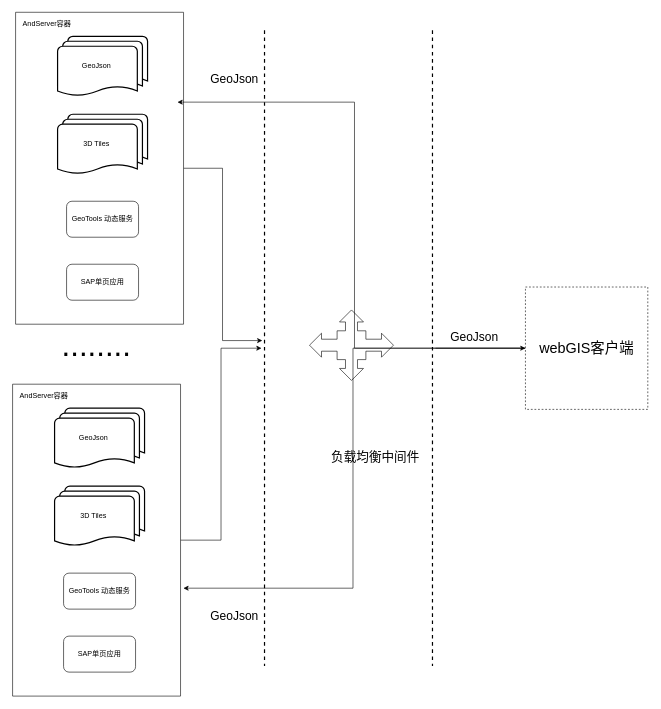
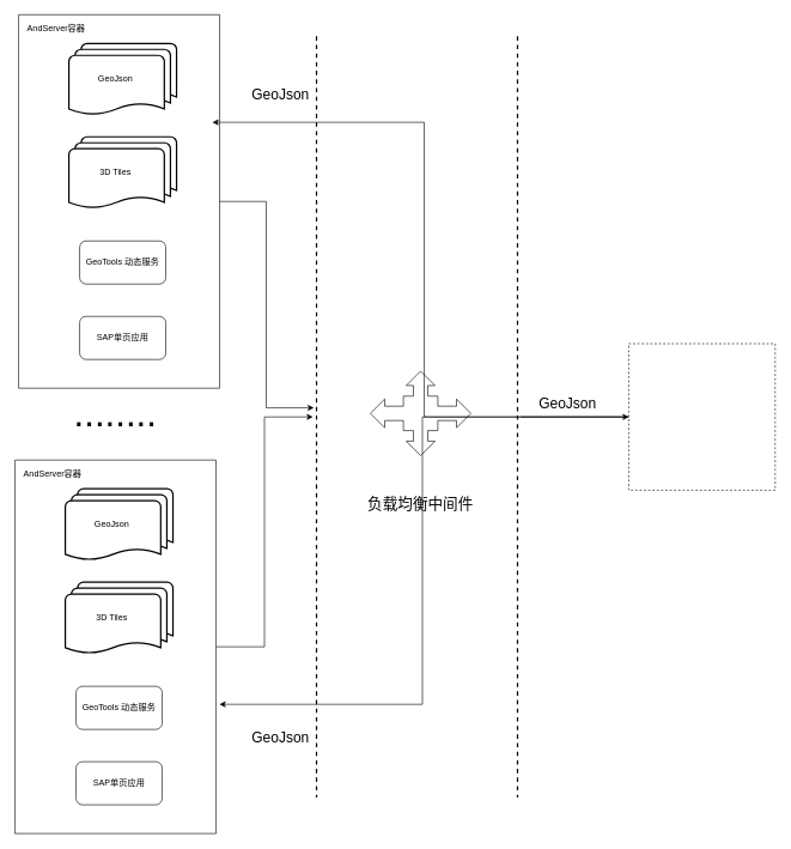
  <mxCell id="0" />
  <mxCell id="1" parent="0" />
  <mxCell id="2" value="" style="edgeStyle=orthogonalEdgeStyle;rounded=0;orthogonalLoop=1;jettySize=auto;html=1;entryX=0.488;entryY=0.867;entryDx=0;entryDy=0;entryPerimeter=0;" edge="1" parent="1" source="3" target="26"><mxGeometry relative="1" as="geometry"><mxPoint x="385" y="570" as="targetPoint" /></mxGeometry></mxCell>
  <mxCell id="3" value="" style="verticalLabelPosition=bottom;verticalAlign=top;html=1;shape=mxgraph.basic.rect;fillColor2=none;strokeWidth=1;size=20;indent=5;" vertex="1" parent="1"><mxGeometry x="25" y="20" width="280" height="520" as="geometry" /></mxCell>
  <mxCell id="4" value="" style="strokeWidth=2;html=1;shape=mxgraph.flowchart.multi-document;whiteSpace=wrap;" vertex="1" parent="1"><mxGeometry x="95" y="190" width="150" height="100" as="geometry" /></mxCell>
  <mxCell id="5" value="3D Tiles" style="text;html=1;strokeColor=none;fillColor=none;align=center;verticalAlign=middle;whiteSpace=wrap;rounded=0;" vertex="1" parent="1"><mxGeometry x="125" y="230" width="70" height="20" as="geometry" /></mxCell>
  <mxCell id="6" value="" style="rounded=1;whiteSpace=wrap;html=1;" vertex="1" parent="1"><mxGeometry x="110" y="335" width="120" height="60" as="geometry" /></mxCell>
  <mxCell id="7" value="GeoTools 动态服务" style="text;html=1;strokeColor=none;fillColor=none;align=center;verticalAlign=middle;whiteSpace=wrap;rounded=0;" vertex="1" parent="1"><mxGeometry x="110" y="355" width="120" height="20" as="geometry" /></mxCell>
  <mxCell id="8" value="" style="rounded=1;whiteSpace=wrap;html=1;" vertex="1" parent="1"><mxGeometry x="110" y="440" width="120" height="60" as="geometry" /></mxCell>
  <mxCell id="9" value="SAP单页应用" style="text;html=1;strokeColor=none;fillColor=none;align=center;verticalAlign=middle;whiteSpace=wrap;rounded=0;" vertex="1" parent="1"><mxGeometry x="110" y="460" width="120" height="20" as="geometry" /></mxCell>
  <mxCell id="10" value="" style="strokeWidth=2;html=1;shape=mxgraph.flowchart.multi-document;whiteSpace=wrap;" vertex="1" parent="1"><mxGeometry x="95" y="60" width="150" height="100" as="geometry" /></mxCell>
  <mxCell id="11" value="GeoJson" style="text;html=1;strokeColor=none;fillColor=none;align=center;verticalAlign=middle;whiteSpace=wrap;rounded=0;" vertex="1" parent="1"><mxGeometry x="125" y="100" width="70" height="20" as="geometry" /></mxCell>
  <mxCell id="12" value="AndServer容器" style="text;html=1;strokeColor=none;fillColor=none;align=center;verticalAlign=middle;whiteSpace=wrap;rounded=0;" vertex="1" parent="1"><mxGeometry x="30" y="30" width="95" height="20" as="geometry" /></mxCell>
  <mxCell id="13" value="" style="edgeStyle=orthogonalEdgeStyle;rounded=0;orthogonalLoop=1;jettySize=auto;html=1;" edge="1" parent="1" source="14" target="26"><mxGeometry relative="1" as="geometry" /></mxCell>
  <mxCell id="14" value="" style="verticalLabelPosition=bottom;verticalAlign=top;html=1;shape=mxgraph.basic.rect;fillColor2=none;strokeWidth=1;size=20;indent=5;" vertex="1" parent="1"><mxGeometry x="20" y="640" width="280" height="520" as="geometry" /></mxCell>
  <mxCell id="15" value="" style="strokeWidth=2;html=1;shape=mxgraph.flowchart.multi-document;whiteSpace=wrap;" vertex="1" parent="1"><mxGeometry x="90" y="810" width="150" height="100" as="geometry" /></mxCell>
  <mxCell id="16" value="3D Tiles" style="text;html=1;strokeColor=none;fillColor=none;align=center;verticalAlign=middle;whiteSpace=wrap;rounded=0;" vertex="1" parent="1"><mxGeometry x="120" y="850" width="70" height="20" as="geometry" /></mxCell>
  <mxCell id="17" value="" style="rounded=1;whiteSpace=wrap;html=1;" vertex="1" parent="1"><mxGeometry x="105" y="955" width="120" height="60" as="geometry" /></mxCell>
  <mxCell id="18" value="GeoTools 动态服务" style="text;html=1;strokeColor=none;fillColor=none;align=center;verticalAlign=middle;whiteSpace=wrap;rounded=0;" vertex="1" parent="1"><mxGeometry x="105" y="975" width="120" height="20" as="geometry" /></mxCell>
  <mxCell id="19" value="" style="rounded=1;whiteSpace=wrap;html=1;" vertex="1" parent="1"><mxGeometry x="105" y="1060" width="120" height="60" as="geometry" /></mxCell>
  <mxCell id="20" value="SAP单页应用" style="text;html=1;strokeColor=none;fillColor=none;align=center;verticalAlign=middle;whiteSpace=wrap;rounded=0;" vertex="1" parent="1"><mxGeometry x="105" y="1080" width="120" height="20" as="geometry" /></mxCell>
  <mxCell id="21" value="" style="strokeWidth=2;html=1;shape=mxgraph.flowchart.multi-document;whiteSpace=wrap;" vertex="1" parent="1"><mxGeometry x="90" y="680" width="150" height="100" as="geometry" /></mxCell>
  <mxCell id="22" value="GeoJson" style="text;html=1;strokeColor=none;fillColor=none;align=center;verticalAlign=middle;whiteSpace=wrap;rounded=0;" vertex="1" parent="1"><mxGeometry x="120" y="720" width="70" height="20" as="geometry" /></mxCell>
  <mxCell id="23" value="AndServer容器" style="text;html=1;strokeColor=none;fillColor=none;align=center;verticalAlign=middle;whiteSpace=wrap;rounded=0;" vertex="1" parent="1"><mxGeometry x="25" y="650" width="95" height="20" as="geometry" /></mxCell>
  <mxCell id="24" value="&lt;font style=&quot;font-size: 52px&quot;&gt;........&lt;/font&gt;" style="text;html=1;strokeColor=none;fillColor=none;align=center;verticalAlign=middle;whiteSpace=wrap;rounded=0;" vertex="1" parent="1"><mxGeometry x="80" y="540" width="160" height="70" as="geometry" /></mxCell>
  <mxCell id="25" value="" style="html=1;shadow=0;dashed=0;align=center;verticalAlign=middle;shape=mxgraph.arrows2.calloutQuadArrow;dy=10;dx=20;notch=24;arrowHead=10;" vertex="1" parent="1"><mxGeometry x="515" y="516.25" width="140" height="117.5" as="geometry" /></mxCell>
  <mxCell id="26" value="" style="line;strokeWidth=2;direction=south;html=1;dashed=1;" vertex="1" parent="1"><mxGeometry x="435" y="50" width="10" height="1060" as="geometry" /></mxCell>
  <mxCell id="27" value="" style="edgeStyle=orthogonalEdgeStyle;rounded=0;orthogonalLoop=1;jettySize=auto;html=1;" edge="1" parent="1" source="28" target="32"><mxGeometry relative="1" as="geometry" /></mxCell>
  <mxCell id="28" value="" style="line;strokeWidth=2;direction=south;html=1;dashed=1;" vertex="1" parent="1"><mxGeometry x="715" y="50" width="10" height="1060" as="geometry" /></mxCell>
- <mxCell id="29" value="&lt;font style=&quot;font-size: 21px&quot;&gt;负载均衡中间件&lt;/font&gt;" style="text;html=1;strokeColor=none;fillColor=none;align=center;verticalAlign=middle;whiteSpace=wrap;rounded=0;dashed=1;" vertex="1" parent="1"><mxGeometry x="545" y="720" width="160" height="80" as="geometry" /></mxCell>
+ <mxCell id="29" value="&lt;font style=&quot;font-size: 21px&quot;&gt;负载均衡中间件&lt;/font&gt;" style="text;html=1;strokeColor=none;fillColor=none;align=center;verticalAlign=middle;whiteSpace=wrap;rounded=0;dashed=1;" vertex="1" parent="1"><mxGeometry x="505" y="660" width="160" height="80" as="geometry" /></mxCell>
  <mxCell id="30" style="edgeStyle=orthogonalEdgeStyle;rounded=0;orthogonalLoop=1;jettySize=auto;html=1;entryX=0.964;entryY=0.288;entryDx=0;entryDy=0;entryPerimeter=0;" edge="1" parent="1" source="32" target="3"><mxGeometry relative="1" as="geometry" /></mxCell>
  <mxCell id="31" style="edgeStyle=orthogonalEdgeStyle;rounded=0;orthogonalLoop=1;jettySize=auto;html=1;entryX=1.017;entryY=0.654;entryDx=0;entryDy=0;entryPerimeter=0;" edge="1" parent="1" source="32" target="14"><mxGeometry relative="1" as="geometry" /></mxCell>
  <mxCell id="32" value="" style="whiteSpace=wrap;html=1;aspect=fixed;dashed=1;" vertex="1" parent="1"><mxGeometry x="875" y="478" width="204" height="204" as="geometry" /></mxCell>
- <mxCell id="33" value="&lt;font style=&quot;font-size: 24px&quot;&gt;webGIS客户端&lt;/font&gt;" style="text;html=1;strokeColor=none;fillColor=none;align=center;verticalAlign=middle;whiteSpace=wrap;rounded=0;dashed=1;" vertex="1" parent="1"><mxGeometry x="891" y="556.25" width="172" height="47.5" as="geometry" /></mxCell>
  <mxCell id="34" value="&lt;font style=&quot;font-size: 20px&quot;&gt;GeoJson&lt;/font&gt;" style="text;html=1;strokeColor=none;fillColor=none;align=center;verticalAlign=middle;whiteSpace=wrap;rounded=0;dashed=1;" vertex="1" parent="1"><mxGeometry x="735" y="530" width="110" height="60" as="geometry" /></mxCell>
  <mxCell id="35" value="&lt;font style=&quot;font-size: 20px&quot;&gt;GeoJson&lt;/font&gt;" style="text;html=1;strokeColor=none;fillColor=none;align=center;verticalAlign=middle;whiteSpace=wrap;rounded=0;dashed=1;" vertex="1" parent="1"><mxGeometry x="335" y="100" width="110" height="60" as="geometry" /></mxCell>
  <mxCell id="36" value="&lt;font style=&quot;font-size: 20px&quot;&gt;GeoJson&lt;/font&gt;" style="text;html=1;strokeColor=none;fillColor=none;align=center;verticalAlign=middle;whiteSpace=wrap;rounded=0;dashed=1;" vertex="1" parent="1"><mxGeometry x="335" y="995" width="110" height="60" as="geometry" /></mxCell>
